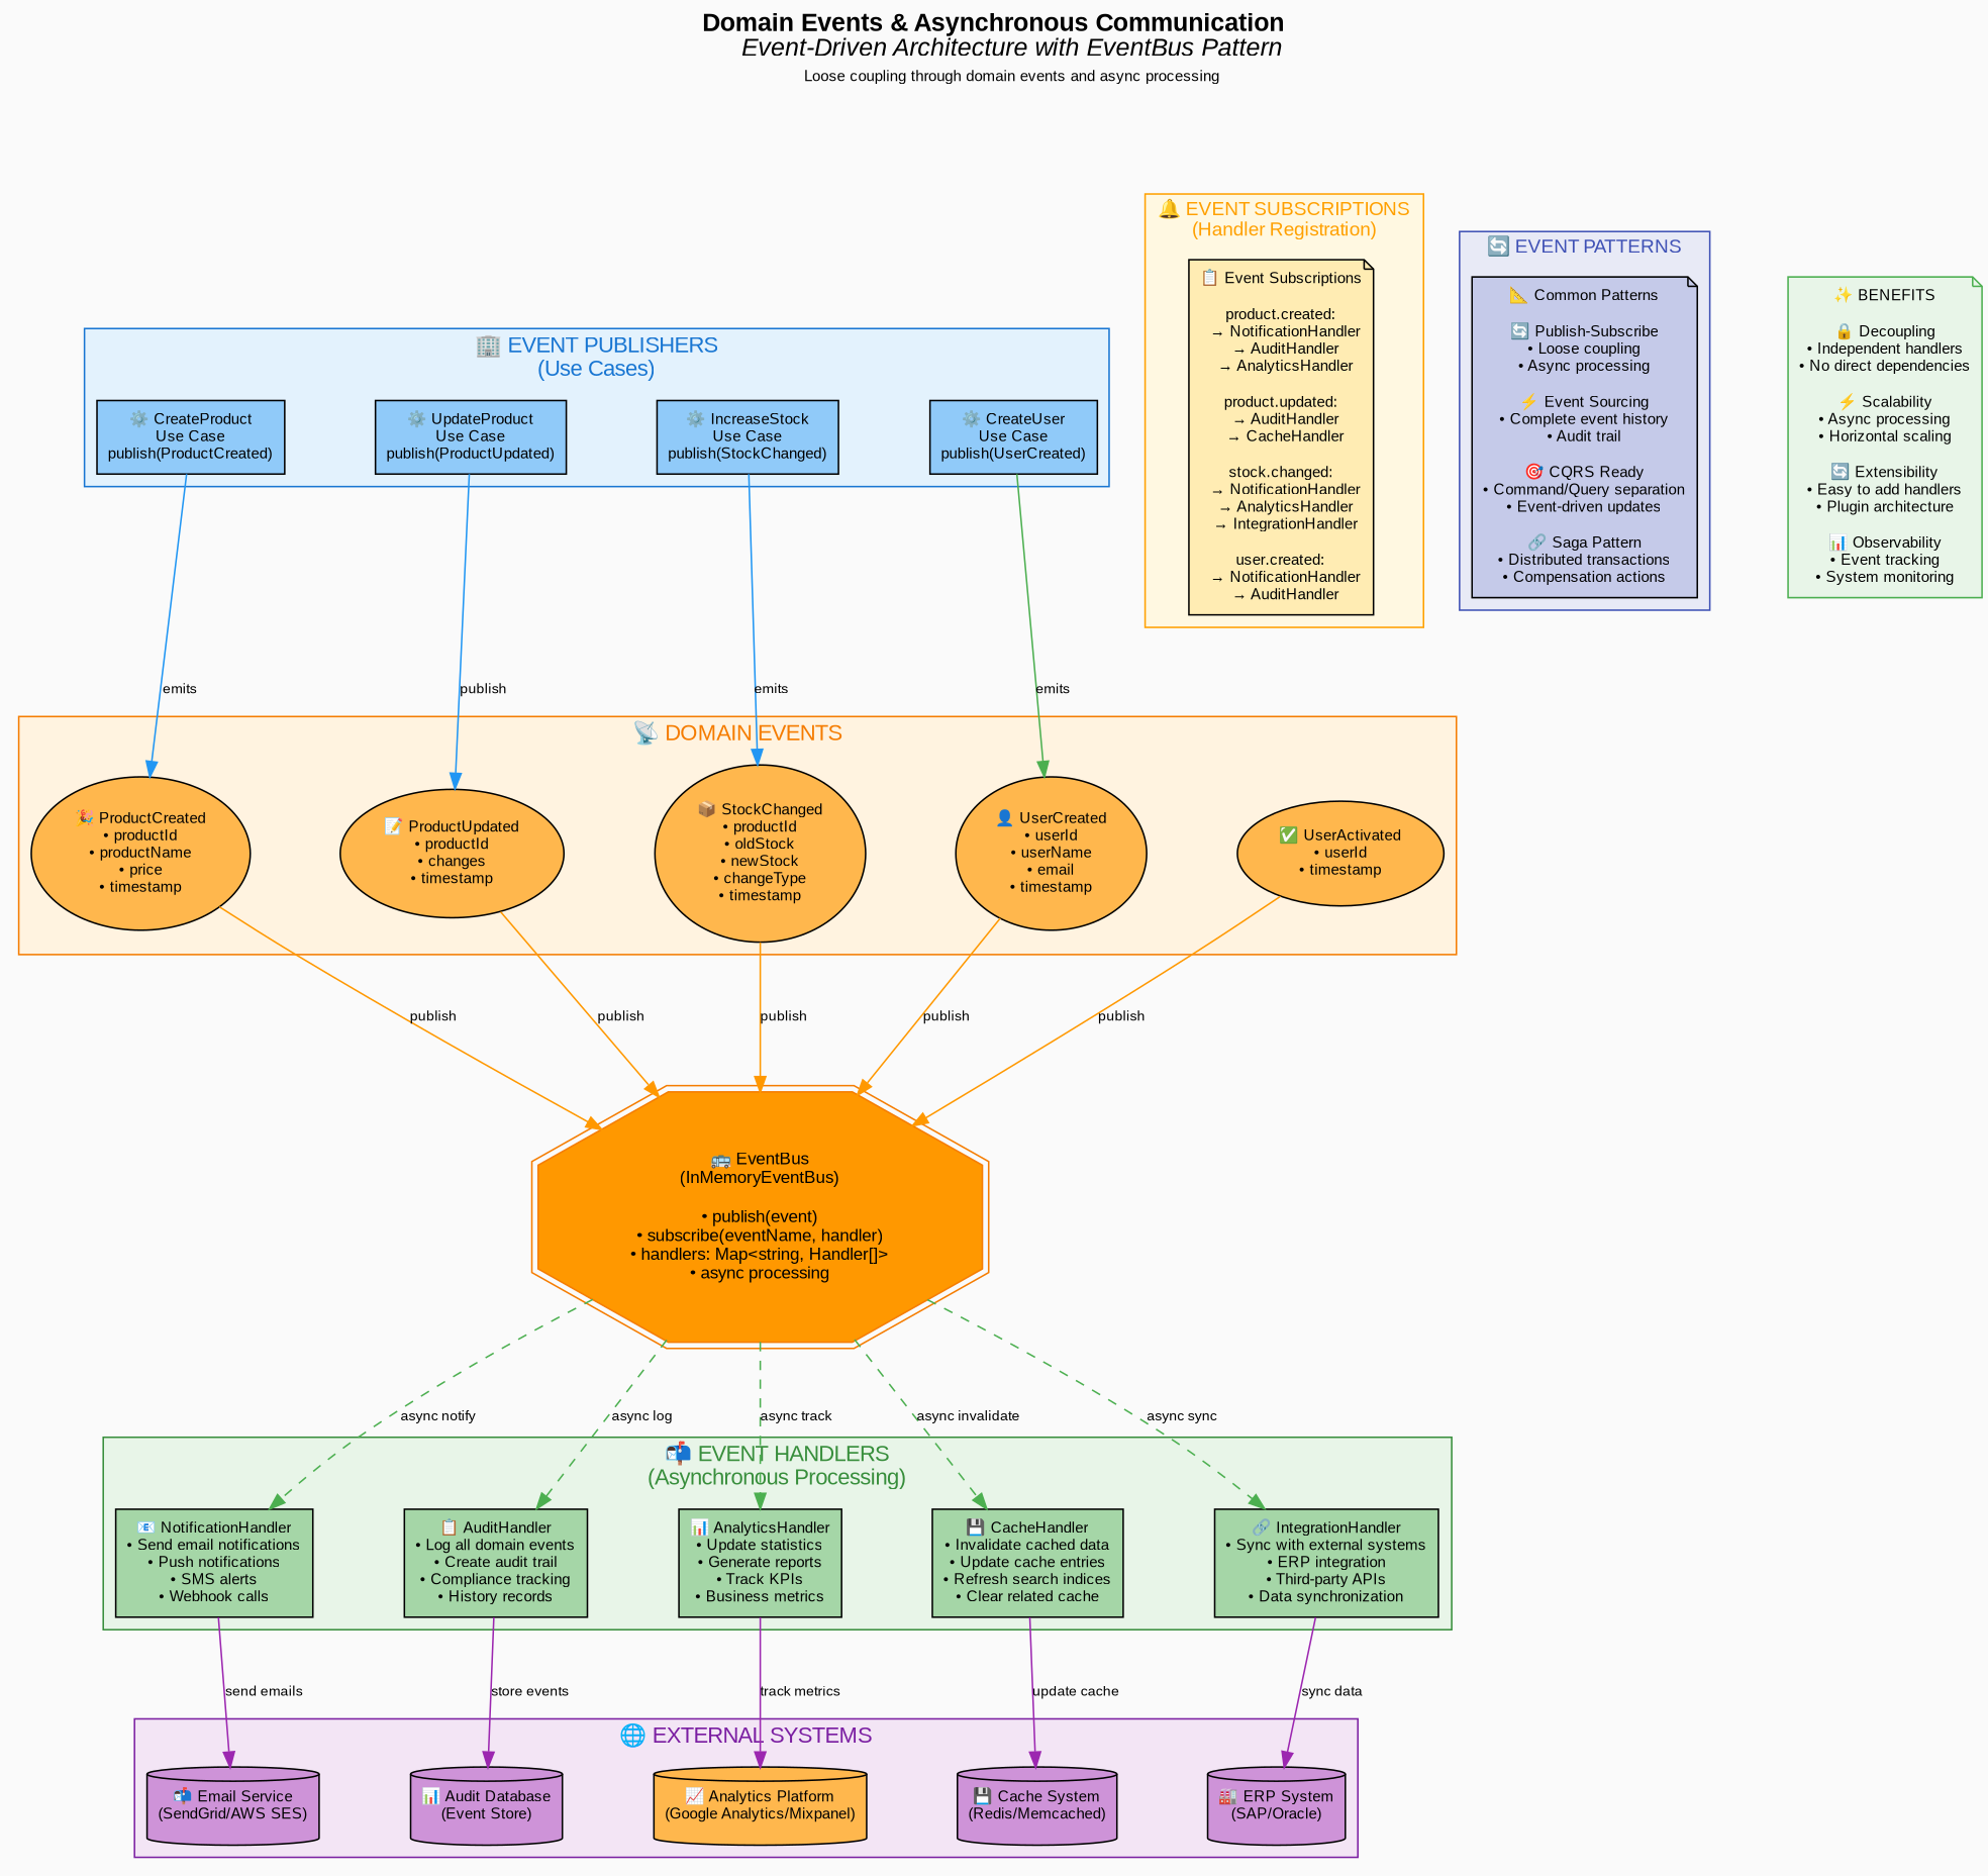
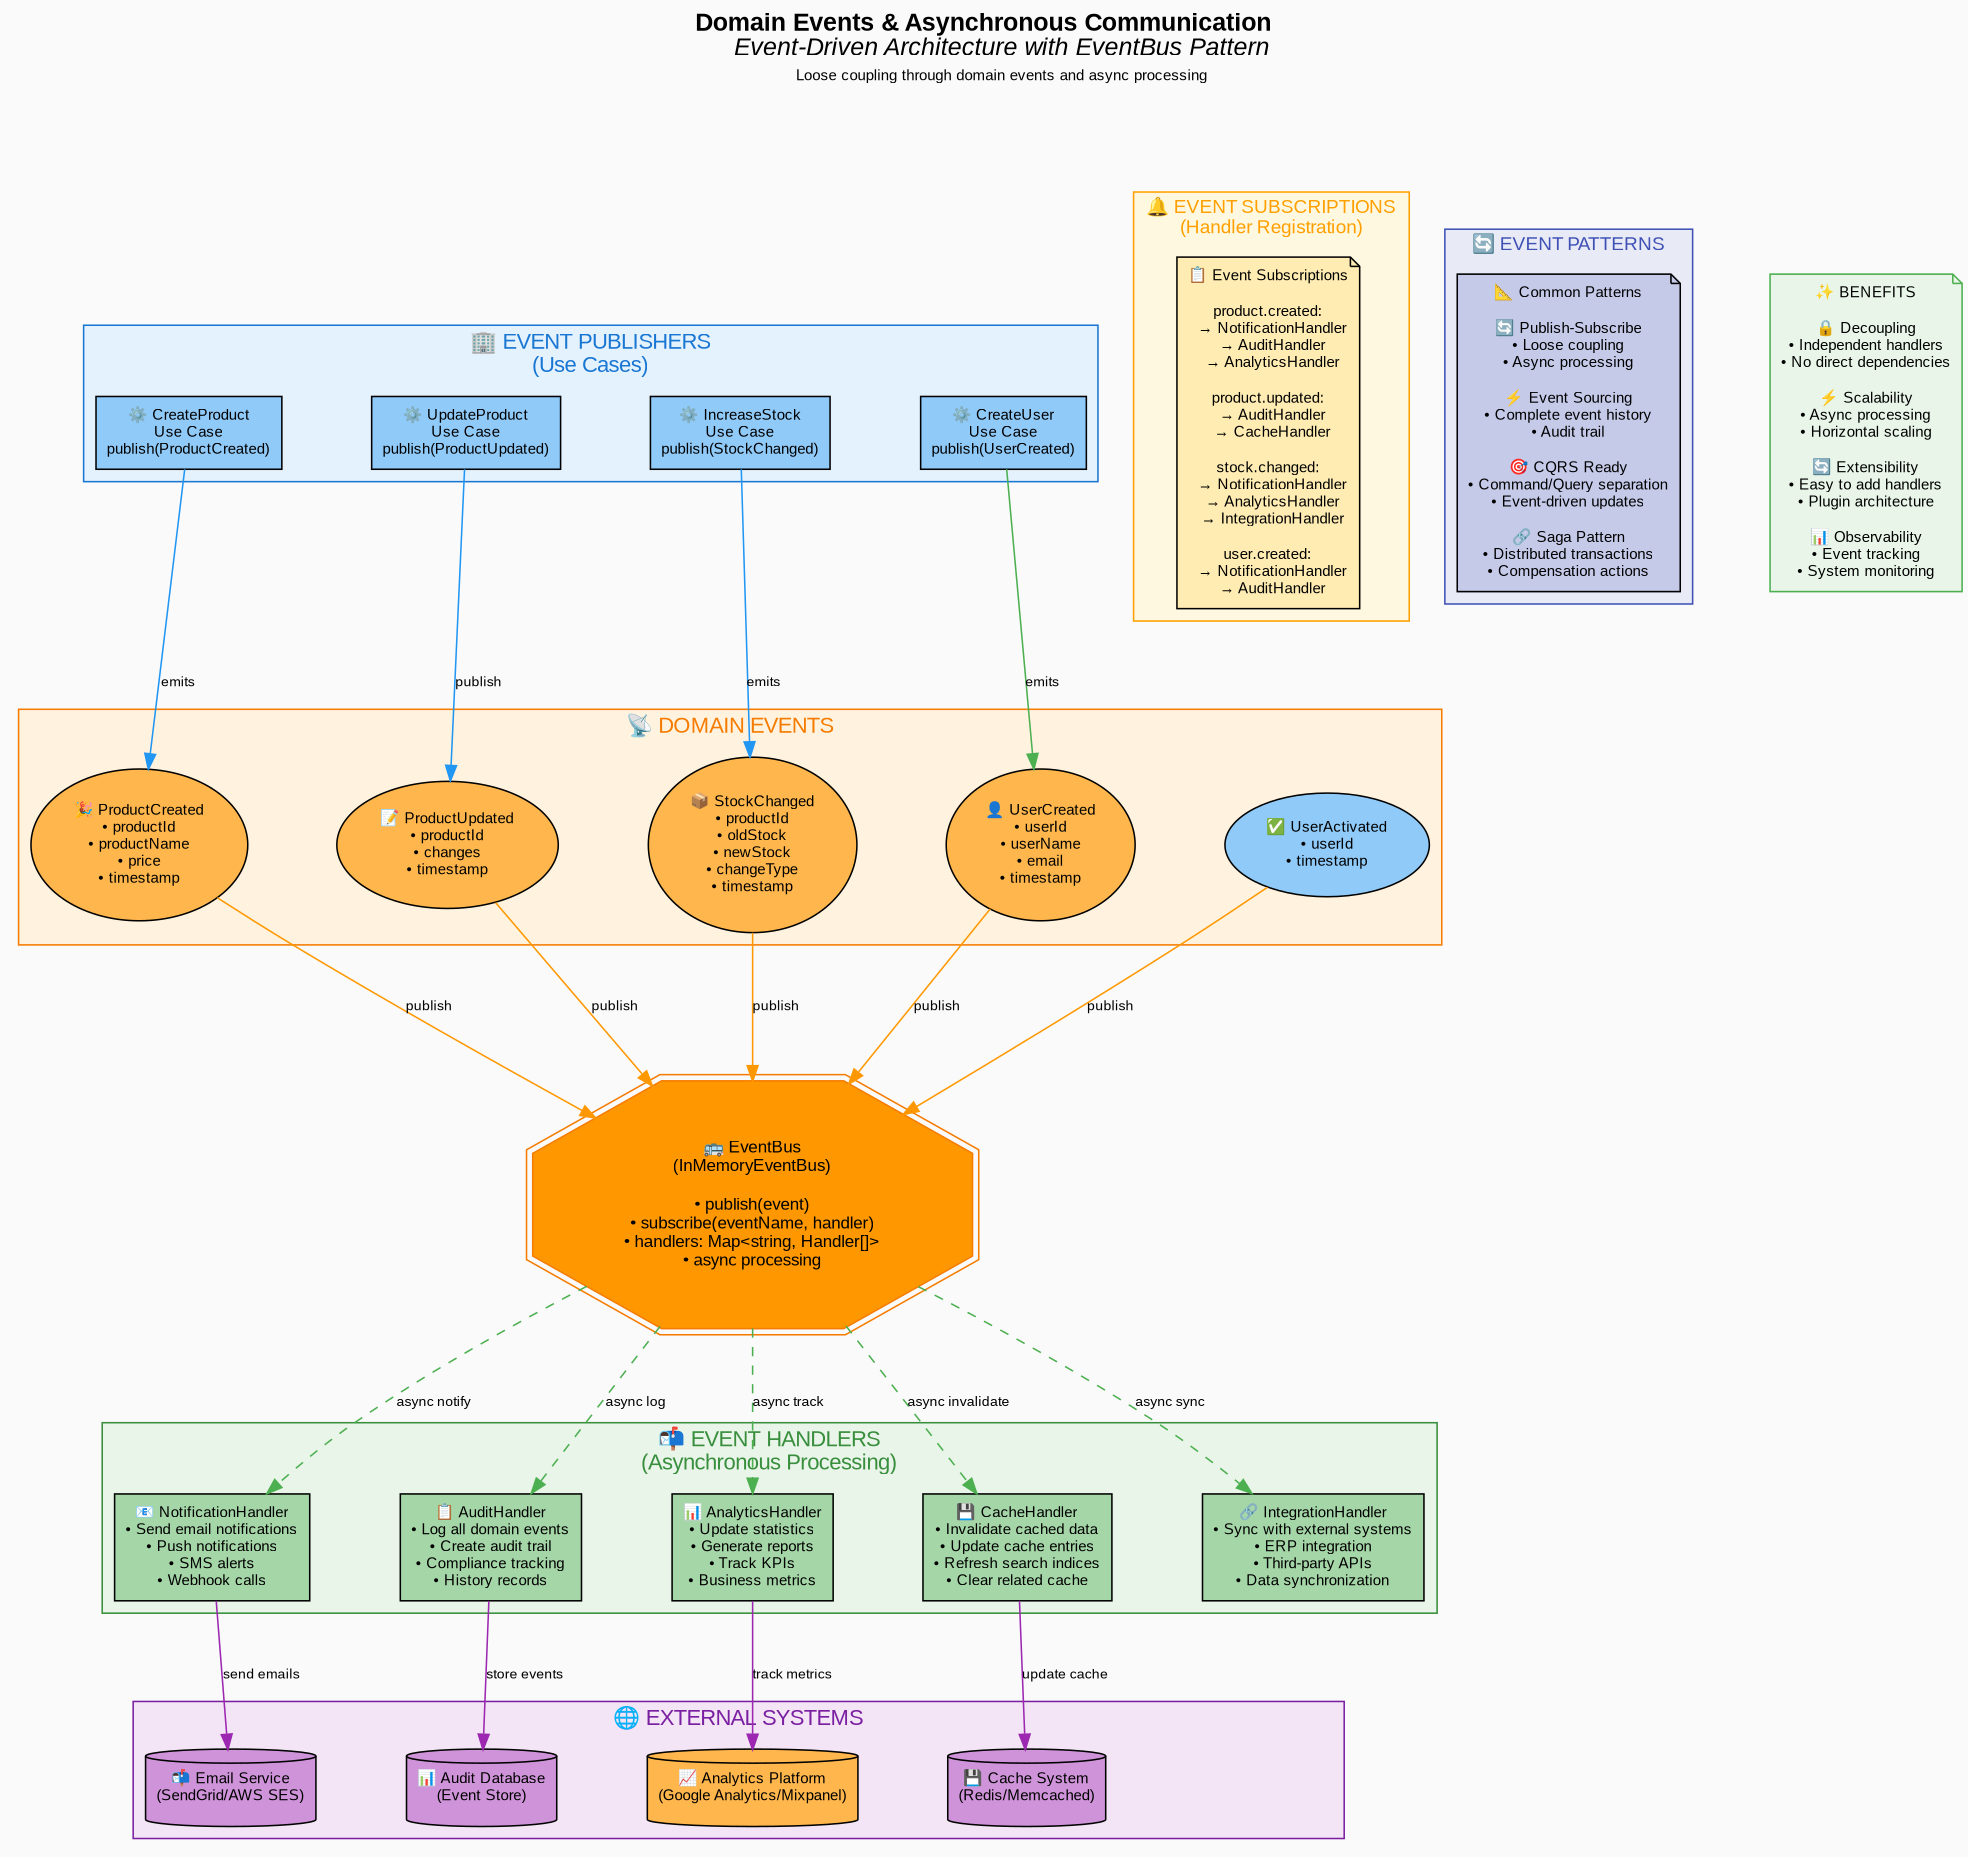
  digraph {
    bgcolor="#fafafa"
    fontname="Arial, sans-serif"
    fontsize=16
    label=<<B>Domain Events &amp; Asynchronous Communication</B><BR/>     <I>Event-Driven Architecture with EventBus Pattern</I><BR/>     <FONT POINT-SIZE="10">Loose coupling through domain events and async processing</FONT>>
    labelloc=t
    nodesep=0.8
    rankdir=TB
    ranksep=1.2
    style=filled
    node [fillcolor="#ffb74d" fontname="Arial, sans-serif" fontsize=10 margin=0.1 shape=box style=filled]
    edge [color="#4caf50" fontname="Arial, sans-serif" fontsize=9]
    n1 [label="🎉 ProductCreated\n• productId\n• productName\n• price\n• timestamp" shape=ellipse]
    n2 [label="📝 ProductUpdated\n• productId\n• changes\n• timestamp" shape=ellipse]
    n3 [label="📦 StockChanged\n• productId\n• oldStock\n• newStock\n• changeType\n• timestamp" shape=ellipse]
    n4 [label="👤 UserCreated\n• userId\n• userName\n• email\n• timestamp" shape=ellipse]
-   n5 [label="✅ UserActivated\n• userId\n• timestamp" shape=ellipse]
+   n5 [fillcolor="#90caf9" label="✅ UserActivated\n• userId\n• timestamp" shape=ellipse]
    n6 [fillcolor="#a5d6a7" label="📧 NotificationHandler\n• Send email notifications\n• Push notifications\n• SMS alerts\n• Webhook calls"]
    n7 [fillcolor="#a5d6a7" label="📋 AuditHandler\n• Log all domain events\n• Create audit trail\n• Compliance tracking\n• History records"]
    n8 [fillcolor="#a5d6a7" label="📊 AnalyticsHandler\n• Update statistics\n• Generate reports\n• Track KPIs\n• Business metrics"]
    n9 [fillcolor="#a5d6a7" label="💾 CacheHandler\n• Invalidate cached data\n• Update cache entries\n• Refresh search indices\n• Clear related cache"]
    n10 [fillcolor="#a5d6a7" label="🔗 IntegrationHandler\n• Sync with external systems\n• ERP integration\n• Third-party APIs\n• Data synchronization"]
    n11 [fillcolor="#90caf9" label="⚙️ CreateProduct\nUse Case\npublish(ProductCreated)"]
    n12 [fillcolor="#90caf9" label="⚙️ UpdateProduct\nUse Case\npublish(ProductUpdated)"]
    n13 [fillcolor="#90caf9" label="⚙️ IncreaseStock\nUse Case\npublish(StockChanged)"]
    n14 [fillcolor="#90caf9" label="⚙️ CreateUser\nUse Case\npublish(UserCreated)"]
    n15 [fillcolor="#ce93d8" label="📬 Email Service\n(SendGrid/AWS SES)" shape=cylinder]
    n16 [fillcolor="#ce93d8" label="📊 Audit Database\n(Event Store)" shape=cylinder]
    n17 [label="📈 Analytics Platform\n(Google Analytics/Mixpanel)" shape=cylinder]
    n18 [fillcolor="#ce93d8" label="💾 Cache System\n(Redis/Memcached)" shape=cylinder]
-   n19 [fillcolor="#ce93d8" label="🏭 ERP System\n(SAP/Oracle)" shape=cylinder]
    n20 [fillcolor="#ffecb3" label="📋 Event Subscriptions\n\nproduct.created:\n  → NotificationHandler\n  → AuditHandler\n  → AnalyticsHandler\n\nproduct.updated:\n  → AuditHandler\n  → CacheHandler\n\nstock.changed:\n  → NotificationHandler\n  → AnalyticsHandler\n  → IntegrationHandler\n\nuser.created:\n  → NotificationHandler\n  → AuditHandler" shape=note]
    n21 [fillcolor="#c5cae9" label="📐 Common Patterns\n\n🔄 Publish-Subscribe\n• Loose coupling\n• Async processing\n\n⚡ Event Sourcing\n• Complete event history\n• Audit trail\n\n🎯 CQRS Ready\n• Command/Query separation\n• Event-driven updates\n\n🔗 Saga Pattern\n• Distributed transactions\n• Compensation actions" shape=note]
    n22 [color="#f57c00" fillcolor="#ff9800" fontsize=11 label="🚌 EventBus\n(InMemoryEventBus)\n\n• publish(event)\n• subscribe(eventName, handler)\n• handlers: Map<string, Handler[]>\n• async processing" shape=doubleoctagon]
    n23 [color="#4caf50" fillcolor="#e8f5e8" label="✨ BENEFITS\n\n🔒 Decoupling\n• Independent handlers\n• No direct dependencies\n\n⚡ Scalability\n• Async processing\n• Horizontal scaling\n\n🔄 Extensibility\n• Easy to add handlers\n• Plugin architecture\n\n📊 Observability\n• Event tracking\n• System monitoring" shape=note]
    subgraph cluster_1 {
      color="#f57c00"
      fillcolor="#fff3e0"
      fontcolor="#f57c00"
      fontsize=14
      label="📡 DOMAIN EVENTS"
      n1
      n2
      n3
      n4
      n5
    }
    subgraph cluster_2 {
      color="#388e3c"
      fillcolor="#e8f5e8"
      fontcolor="#388e3c"
      fontsize=14
      label="📬 EVENT HANDLERS\n(Asynchronous Processing)"
      n6
      n7
      n8
      n9
      n10
    }
    subgraph cluster_3 {
      color="#1976d2"
      fillcolor="#e3f2fd"
      fontcolor="#1976d2"
      fontsize=14
      label="🏢 EVENT PUBLISHERS\n(Use Cases)"
      n11
      n12
      n13
      n14
    }
    subgraph cluster_4 {
      color="#7b1fa2"
      fillcolor="#f3e5f5"
      fontcolor="#7b1fa2"
      fontsize=14
      label="🌐 EXTERNAL SYSTEMS"
      n15
      n16
      n17
      n18
-     n19
    }
    subgraph cluster_5 {
      color="#ffa000"
      fillcolor="#fff8e1"
      fontcolor="#ffa000"
      fontsize=12
      label="🔔 EVENT SUBSCRIPTIONS\n(Handler Registration)"
      n20
    }
    subgraph cluster_6 {
      color="#3f51b5"
      fillcolor="#e8eaf6"
      fontcolor="#3f51b5"
      fontsize=12
      label="🔄 EVENT PATTERNS"
      n21
    }
    n1 -> n22 [color="#ff9800" label=publish]
    n2 -> n22 [color="#ff9800" label=publish]
    n3 -> n22 [color="#ff9800" label=publish]
    n4 -> n22 [color="#ff9800" label=publish]
    n5 -> n22 [color="#ff9800" label=publish]
    n6 -> n15 [color="#9c27b0" label="send emails"]
    n7 -> n16 [color="#9c27b0" label="store events"]
    n8 -> n17 [color="#9c27b0" label="track metrics"]
    n9 -> n18 [color="#9c27b0" label="update cache"]
-   n10 -> n19 [color="#9c27b0" label="sync data"]
    n11 -> n1 [color="#2196f3" label=emits]
    n12 -> n2 [color="#2196f3" label=publish]
    n13 -> n3 [color="#2196f3" label=emits]
    n14 -> n4 [label=emits]
    n22 -> n6 [label="async notify" style=dashed]
    n22 -> n7 [label="async log" style=dashed]
    n22 -> n8 [label="async track" style=dashed]
    n22 -> n9 [label="async invalidate" style=dashed]
    n22 -> n10 [label="async sync" style=dashed]
  }
